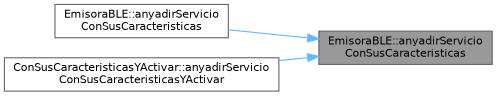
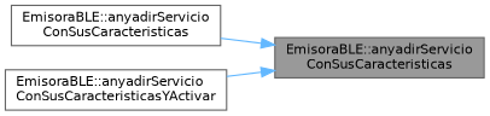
  digraph {
    rankdir=RL
    node [color=grey40 fillcolor=white fontname=Helvetica fontsize=10 shape=box style=filled]
    edge [color=steelblue1 dir=back fontname=Helvetica fontsize=10 labelfontname=Helvetica labelfontsize=10 style=solid]
    n1 [color=gray40 fillcolor=grey60 fontcolor=black height=0.2 label="EmisoraBLE::anyadirServicio\lConSusCaracteristicas" width=0.4]
    n2 [height=0.2 label="EmisoraBLE::anyadirServicio\lConSusCaracteristicas" width=0.4]
-   n3 [height=0.2 label="ConSusCaracteristicasYActivar::anyadirServicio\lConSusCaracteristicasYActivar" width=0.4]
+   n3 [height=0.2 label="EmisoraBLE::anyadirServicio\lConSusCaracteristicasYActivar" width=0.4]
    n1 -> n2
    n1 -> n3
  }
